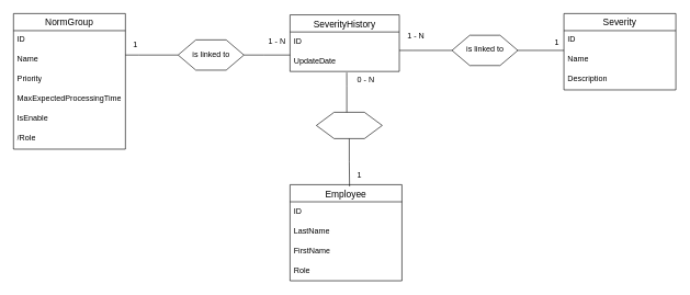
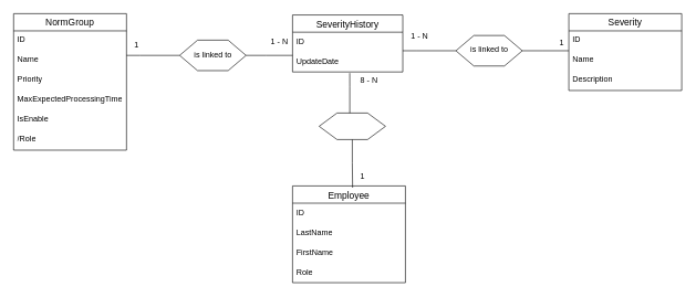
  <mxCell id="0" />
  <mxCell id="1" parent="0" />
  <mxCell id="2" value="NormGroup" style="swimlane;fontStyle=0;childLayout=stackLayout;horizontal=1;startSize=26;horizontalStack=0;resizeParent=1;resizeParentMax=0;resizeLast=0;collapsible=1;marginBottom=0;align=center;fontSize=14;" parent="1" vertex="1"><mxGeometry y="20" width="170" height="206" as="geometry" x="20" /></mxCell>
  <mxCell id="3" value="ID" style="text;strokeColor=none;fillColor=none;spacingLeft=4;spacingRight=4;overflow=hidden;rotatable=0;points=[[0,0.5],[1,0.5]];portConstraint=eastwest;fontSize=12;whiteSpace=wrap;html=1;" parent="2" vertex="1"><mxGeometry y="26" width="170" height="30" as="geometry" /></mxCell>
  <mxCell id="4" value="Name" style="text;strokeColor=none;fillColor=none;spacingLeft=4;spacingRight=4;overflow=hidden;rotatable=0;points=[[0,0.5],[1,0.5]];portConstraint=eastwest;fontSize=12;whiteSpace=wrap;html=1;" parent="2" vertex="1"><mxGeometry y="56" width="170" height="30" as="geometry" /></mxCell>
  <mxCell id="5" value="Priority" style="text;strokeColor=none;fillColor=none;spacingLeft=4;spacingRight=4;overflow=hidden;rotatable=0;points=[[0,0.5],[1,0.5]];portConstraint=eastwest;fontSize=12;whiteSpace=wrap;html=1;" parent="2" vertex="1"><mxGeometry y="86" width="170" height="30" as="geometry" /></mxCell>
  <mxCell id="6" value="MaxExpectedProcessingTime" style="text;strokeColor=none;fillColor=none;spacingLeft=4;spacingRight=4;overflow=hidden;rotatable=0;points=[[0,0.5],[1,0.5]];portConstraint=eastwest;fontSize=12;whiteSpace=wrap;html=1;" parent="2" vertex="1"><mxGeometry y="116" width="170" height="30" as="geometry" /></mxCell>
  <mxCell id="7" value="IsEnable" style="text;strokeColor=none;fillColor=none;spacingLeft=4;spacingRight=4;overflow=hidden;rotatable=0;points=[[0,0.5],[1,0.5]];portConstraint=eastwest;fontSize=12;whiteSpace=wrap;html=1;" vertex="1" parent="2"><mxGeometry y="146" width="170" height="30" as="geometry" /></mxCell>
  <mxCell id="8" value="/Role" style="text;strokeColor=none;fillColor=none;spacingLeft=4;spacingRight=4;overflow=hidden;rotatable=0;points=[[0,0.5],[1,0.5]];portConstraint=eastwest;fontSize=12;whiteSpace=wrap;html=1;" vertex="1" parent="2"><mxGeometry y="176" width="170" height="30" as="geometry" /></mxCell>
  <mxCell id="9" value="SeverityHistory" style="swimlane;fontStyle=0;childLayout=stackLayout;horizontal=1;startSize=26;horizontalStack=0;resizeParent=1;resizeParentMax=0;resizeLast=0;collapsible=1;marginBottom=0;align=center;fontSize=14;" parent="1" vertex="1"><mxGeometry x="440" y="22" width="166" height="86" as="geometry" /></mxCell>
  <mxCell id="10" value="ID" style="text;strokeColor=none;fillColor=none;spacingLeft=4;spacingRight=4;overflow=hidden;rotatable=0;points=[[0,0.5],[1,0.5]];portConstraint=eastwest;fontSize=12;whiteSpace=wrap;html=1;" parent="9" vertex="1"><mxGeometry y="26" width="166" height="30" as="geometry" /></mxCell>
  <mxCell id="11" value="UpdateDate" style="text;strokeColor=none;fillColor=none;spacingLeft=4;spacingRight=4;overflow=hidden;rotatable=0;points=[[0,0.5],[1,0.5]];portConstraint=eastwest;fontSize=12;whiteSpace=wrap;html=1;" parent="9" vertex="1"><mxGeometry y="56" width="166" height="30" as="geometry" /></mxCell>
  <mxCell id="12" value="Severity" style="swimlane;fontStyle=0;childLayout=stackLayout;horizontal=1;startSize=26;horizontalStack=0;resizeParent=1;resizeParentMax=0;resizeLast=0;collapsible=1;marginBottom=0;align=center;fontSize=14;" parent="1" vertex="1"><mxGeometry x="856" y="20" width="170" height="116" as="geometry" /></mxCell>
  <mxCell id="13" value="ID" style="text;strokeColor=none;fillColor=none;spacingLeft=4;spacingRight=4;overflow=hidden;rotatable=0;points=[[0,0.5],[1,0.5]];portConstraint=eastwest;fontSize=12;whiteSpace=wrap;html=1;" parent="12" vertex="1"><mxGeometry y="26" width="170" height="30" as="geometry" /></mxCell>
  <mxCell id="14" value="Name" style="text;strokeColor=none;fillColor=none;spacingLeft=4;spacingRight=4;overflow=hidden;rotatable=0;points=[[0,0.5],[1,0.5]];portConstraint=eastwest;fontSize=12;whiteSpace=wrap;html=1;" parent="12" vertex="1"><mxGeometry y="56" width="170" height="30" as="geometry" /></mxCell>
  <mxCell id="15" value="Description" style="text;strokeColor=none;fillColor=none;spacingLeft=4;spacingRight=4;overflow=hidden;rotatable=0;points=[[0,0.5],[1,0.5]];portConstraint=eastwest;fontSize=12;whiteSpace=wrap;html=1;" parent="12" vertex="1"><mxGeometry y="86" width="170" height="30" as="geometry" /></mxCell>
  <mxCell id="16" value="Employee" style="swimlane;fontStyle=0;childLayout=stackLayout;horizontal=1;startSize=26;horizontalStack=0;resizeParent=1;resizeParentMax=0;resizeLast=0;collapsible=1;marginBottom=0;align=center;fontSize=14;" parent="1" vertex="1"><mxGeometry x="440" y="280" width="170" height="146" as="geometry" /></mxCell>
  <mxCell id="17" value="ID" style="text;strokeColor=none;fillColor=none;spacingLeft=4;spacingRight=4;overflow=hidden;rotatable=0;points=[[0,0.5],[1,0.5]];portConstraint=eastwest;fontSize=12;whiteSpace=wrap;html=1;" parent="16" vertex="1"><mxGeometry y="26" width="170" height="30" as="geometry" /></mxCell>
  <mxCell id="18" value="LastName" style="text;strokeColor=none;fillColor=none;spacingLeft=4;spacingRight=4;overflow=hidden;rotatable=0;points=[[0,0.5],[1,0.5]];portConstraint=eastwest;fontSize=12;whiteSpace=wrap;html=1;" parent="16" vertex="1"><mxGeometry y="56" width="170" height="30" as="geometry" /></mxCell>
  <mxCell id="19" value="FirstName" style="text;strokeColor=none;fillColor=none;spacingLeft=4;spacingRight=4;overflow=hidden;rotatable=0;points=[[0,0.5],[1,0.5]];portConstraint=eastwest;fontSize=12;whiteSpace=wrap;html=1;" parent="16" vertex="1"><mxGeometry y="86" width="170" height="30" as="geometry" /></mxCell>
  <mxCell id="20" value="Role" style="text;strokeColor=none;fillColor=none;spacingLeft=4;spacingRight=4;overflow=hidden;rotatable=0;points=[[0,0.5],[1,0.5]];portConstraint=eastwest;fontSize=12;whiteSpace=wrap;html=1;" parent="16" vertex="1"><mxGeometry y="116" width="170" height="30" as="geometry" /></mxCell>
  <mxCell id="21" value="" style="group" parent="1" vertex="1" connectable="0"><mxGeometry x="210" y="60" width="235" height="46" as="geometry" /></mxCell>
  <mxCell id="22" value="" style="edgeStyle=orthogonalEdgeStyle;rounded=0;orthogonalLoop=1;jettySize=auto;html=1;endArrow=none;endFill=0;" parent="21" source="4" target="24" edge="1"><mxGeometry relative="1" as="geometry"><mxPoint x="-20" y="21.467" as="sourcePoint" /><mxPoint x="170" y="21.467" as="targetPoint" /><Array as="points"><mxPoint y="23" /><mxPoint y="23" /></Array></mxGeometry></mxCell>
  <mxCell id="23" value="" style="group" parent="21" vertex="1" connectable="0"><mxGeometry x="60" width="175" height="46" as="geometry" /></mxCell>
  <mxCell id="24" value="" style="verticalLabelPosition=bottom;verticalAlign=top;html=1;shape=hexagon;perimeter=hexagonPerimeter2;arcSize=6;size=0.27;" parent="23" vertex="1"><mxGeometry width="100" height="46" as="geometry" /></mxCell>
  <mxCell id="25" value="is linked to" style="text;html=1;align=center;verticalAlign=middle;resizable=0;points=[];autosize=1;strokeColor=none;fillColor=none;" parent="23" vertex="1"><mxGeometry x="10" y="8" width="80" height="30" as="geometry" /></mxCell>
  <mxCell id="26" value="1 - N" style="text;html=1;align=center;verticalAlign=middle;resizable=0;points=[];autosize=1;strokeColor=none;fillColor=none;" parent="23" vertex="1"><mxGeometry x="125" y="-12" width="50" height="30" as="geometry" /></mxCell>
  <mxCell id="27" style="edgeStyle=orthogonalEdgeStyle;rounded=0;orthogonalLoop=1;jettySize=auto;html=1;endArrow=none;endFill=0;" parent="21" source="24" target="11" edge="1"><mxGeometry relative="1" as="geometry"><Array as="points"><mxPoint x="190" y="23" /><mxPoint x="190" y="23" /></Array></mxGeometry></mxCell>
  <mxCell id="28" value="" style="edgeStyle=orthogonalEdgeStyle;rounded=0;orthogonalLoop=1;jettySize=auto;html=1;endArrow=none;endFill=0;" parent="1" target="30" edge="1"><mxGeometry relative="1" as="geometry"><mxPoint x="606" y="76" as="sourcePoint" /><mxPoint x="796" y="74" as="targetPoint" /><Array as="points"><mxPoint x="626" y="76" /><mxPoint x="626" y="76" /></Array></mxGeometry></mxCell>
  <mxCell id="29" value="" style="group" parent="1" vertex="1" connectable="0"><mxGeometry x="686" y="53" width="151" height="46" as="geometry" /></mxCell>
  <mxCell id="30" value="" style="verticalLabelPosition=bottom;verticalAlign=top;html=1;shape=hexagon;perimeter=hexagonPerimeter2;arcSize=6;size=0.27;" parent="29" vertex="1"><mxGeometry width="100" height="46" as="geometry" /></mxCell>
  <mxCell id="31" value="is linked to" style="text;html=1;align=center;verticalAlign=middle;resizable=0;points=[];autosize=1;strokeColor=none;fillColor=none;" parent="29" vertex="1"><mxGeometry x="10" y="7" width="80" height="30" as="geometry" /></mxCell>
  <mxCell id="32" style="edgeStyle=orthogonalEdgeStyle;rounded=0;orthogonalLoop=1;jettySize=auto;html=1;endArrow=none;endFill=0;" parent="1" source="30" edge="1"><mxGeometry relative="1" as="geometry"><mxPoint x="856" y="76" as="targetPoint" /><Array as="points"><mxPoint x="816" y="76" /><mxPoint x="816" y="76" /></Array></mxGeometry></mxCell>
  <mxCell id="33" value="" style="group" parent="1" vertex="1" connectable="0"><mxGeometry x="480" y="170" width="150" height="40" as="geometry" /></mxCell>
  <mxCell id="34" value="" style="verticalLabelPosition=bottom;verticalAlign=top;html=1;shape=hexagon;perimeter=hexagonPerimeter2;arcSize=6;size=0.27;" parent="33" vertex="1"><mxGeometry width="100" height="40" as="geometry" /></mxCell>
  <mxCell id="35" style="edgeStyle=orthogonalEdgeStyle;rounded=0;orthogonalLoop=1;jettySize=auto;html=1;entryX=0.519;entryY=1.056;entryDx=0;entryDy=0;entryPerimeter=0;endArrow=none;endFill=0;" parent="1" source="34" target="11" edge="1"><mxGeometry relative="1" as="geometry"><Array as="points"><mxPoint x="526" y="130" /></Array></mxGeometry></mxCell>
  <mxCell id="36" style="edgeStyle=orthogonalEdgeStyle;rounded=0;orthogonalLoop=1;jettySize=auto;html=1;endArrow=none;endFill=0;entryX=0.532;entryY=0.018;entryDx=0;entryDy=0;entryPerimeter=0;" parent="1" source="34" target="16" edge="1"><mxGeometry relative="1" as="geometry"><mxPoint x="530" y="280" as="targetPoint" /><Array as="points" /></mxGeometry></mxCell>
  <mxCell id="37" value="1" style="text;html=1;align=center;verticalAlign=middle;resizable=0;points=[];autosize=1;strokeColor=none;fillColor=none;" parent="1" vertex="1"><mxGeometry x="190" y="53" width="30" height="30" as="geometry" /></mxCell>
- <mxCell id="38" value="0 - N" style="text;html=1;align=center;verticalAlign=middle;resizable=0;points=[];autosize=1;strokeColor=none;fillColor=none;" parent="1" vertex="1"><mxGeometry x="530" y="106" width="50" height="30" as="geometry" /></mxCell>
+ <mxCell id="38" value="8 - N" style="text;html=1;align=center;verticalAlign=middle;resizable=0;points=[];autosize=1;strokeColor=none;fillColor=none;" parent="1" vertex="1"><mxGeometry x="530" y="106" width="50" height="30" as="geometry" /></mxCell>
  <mxCell id="39" value="1" style="text;html=1;align=center;verticalAlign=middle;resizable=0;points=[];autosize=1;strokeColor=none;fillColor=none;" parent="1" vertex="1"><mxGeometry x="530" y="250" width="30" height="30" as="geometry" /></mxCell>
  <mxCell id="40" value="1 - N" style="text;html=1;align=center;verticalAlign=middle;resizable=0;points=[];autosize=1;strokeColor=none;fillColor=none;" parent="1" vertex="1"><mxGeometry x="606" y="40" width="50" height="30" as="geometry" /></mxCell>
  <mxCell id="41" value="1" style="text;html=1;align=center;verticalAlign=middle;resizable=0;points=[];autosize=1;strokeColor=none;fillColor=none;" parent="1" vertex="1"><mxGeometry x="830" y="50" width="30" height="30" as="geometry" /></mxCell>
